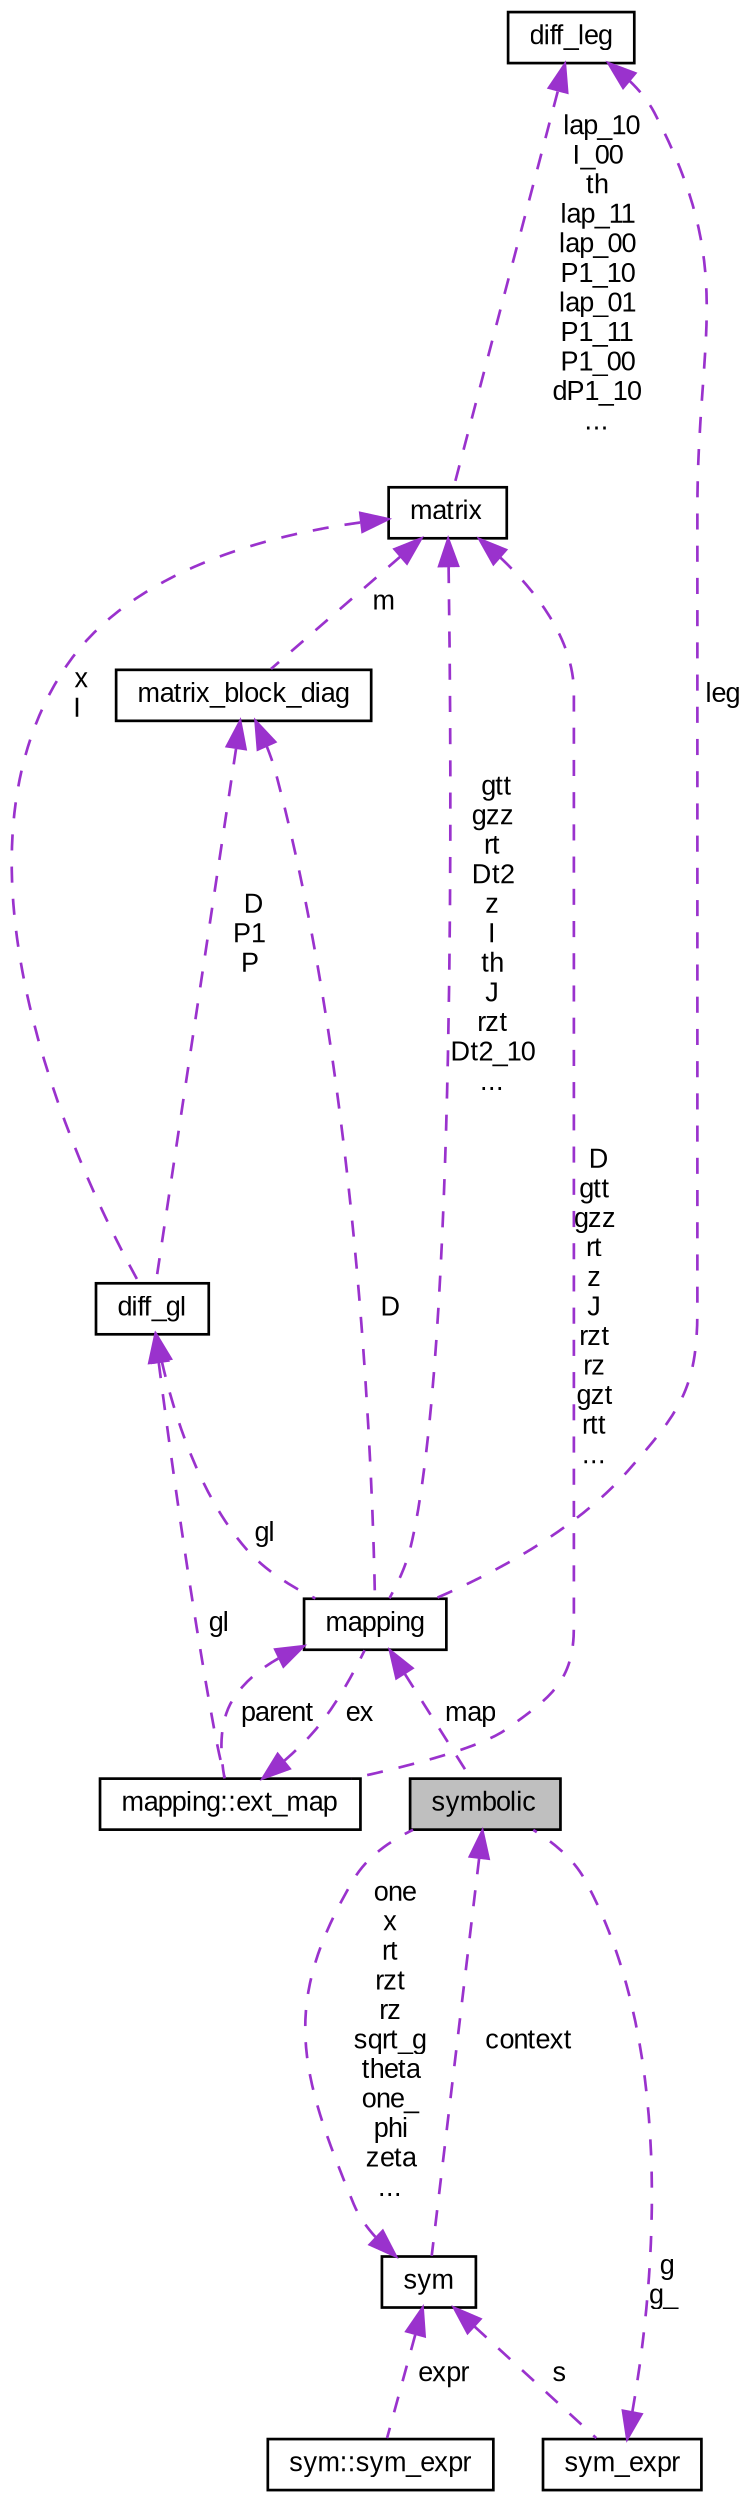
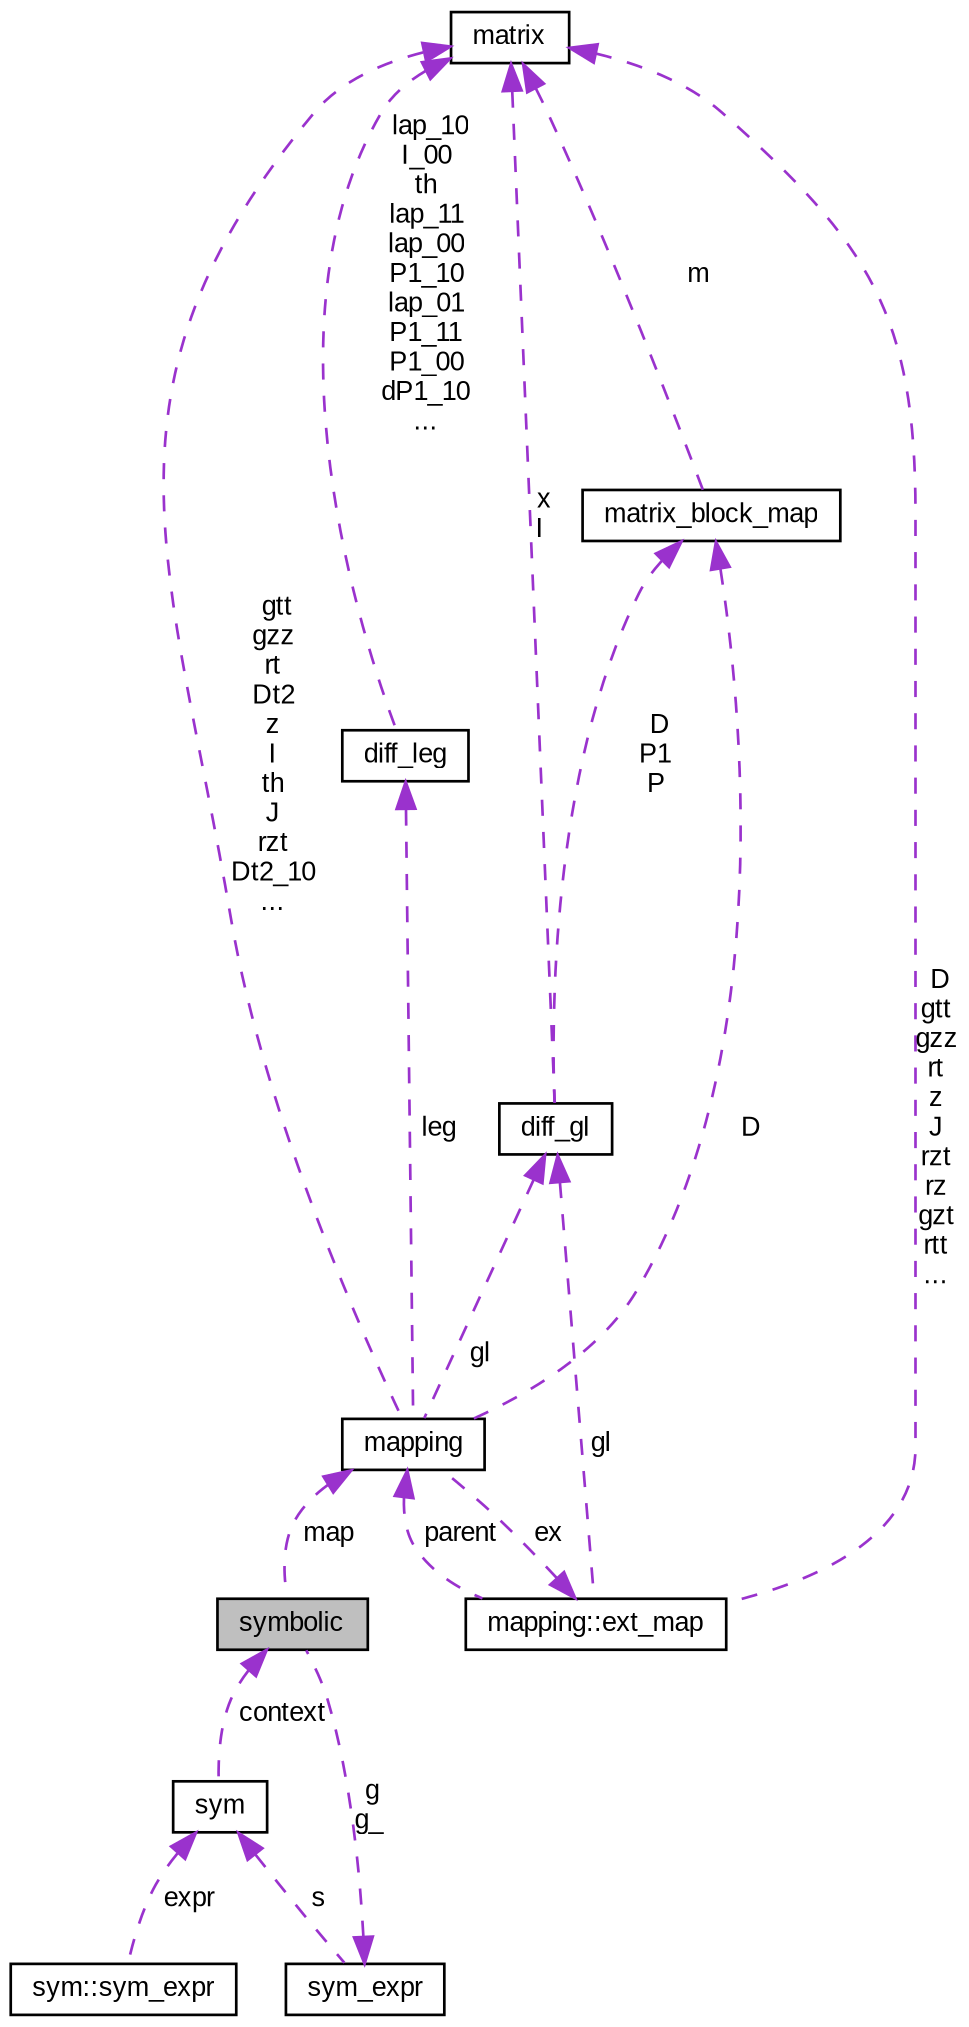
  digraph {
    fontname="Liberation Sans"
    node [color=black fillcolor=white fontname="Liberation Sans" fontsize=10 shape=record style=filled]
    edge [color=darkorchid3 dir=back fontname="Liberation Sans" fontsize=10 labelfontname=Helvetica labelfontsize=10 style=dashed]
    n1 [fillcolor=grey75 fontcolor=black height=0.2 label=symbolic width=0.4]
    n2 [height=0.2 label=sym width=0.4]
    n3 [height=0.2 label=sym_expr width=0.4]
    n4 [height=0.2 label="sym::sym_expr" width=0.4]
    n5 [height=0.2 label=mapping width=0.4]
    n6 [height=0.2 label="mapping::ext_map" width=0.4]
    n7 [height=0.2 label=diff_gl width=0.4]
    n8 [height=0.2 label=matrix width=0.4]
-   n9 [height=0.2 label=matrix_block_diag width=0.4]
+   n9 [height=0.2 label=matrix_block_map width=0.4]
    n10 [height=0.2 label=diff_leg width=0.4]
    n1 -> n2 [label=" context"]
-   n2 -> n1 [label=" one\nx\nrt\nrzt\nrz\nsqrt_g\ntheta\none_\nphi\nzeta\n..."]
    n2 -> n3 [label=" s"]
    n2 -> n4 [label=" expr"]
    n3 -> n1 [label=" g\ng_"]
    n5 -> n1 [label=" map"]
    n5 -> n6 [label=" parent"]
    n6 -> n5 [label=" ex"]
    n7 -> n5 [label=" gl"]
    n7 -> n6 [label=" gl"]
    n8 -> n5 [label=" gtt\ngzz\nrt\nDt2\nz\nI\nth\nJ\nrzt\nDt2_10\n..."]
    n8 -> n6 [label=" D\ngtt\ngzz\nrt\nz\nJ\nrzt\nrz\ngzt\nrtt\n..."]
    n8 -> n7 [label=" x\nI"]
    n8 -> n9 [label=" m"]
-   n10 -> n8 [label=" lap_10\nI_00\nth\nlap_11\nlap_00\nP1_10\nlap_01\nP1_11\nP1_00\ndP1_10\n..."]
+   n8 -> n10 [label=" lap_10\nI_00\nth\nlap_11\nlap_00\nP1_10\nlap_01\nP1_11\nP1_00\ndP1_10\n..."]
    n9 -> n5 [label=" D"]
    n9 -> n7 [label=" D\nP1\nP"]
    n10 -> n5 [label=" leg"]
  }
